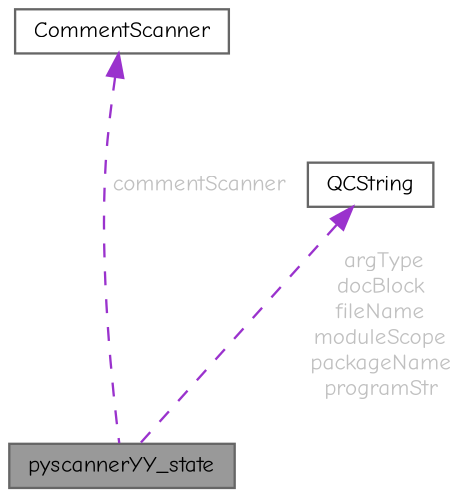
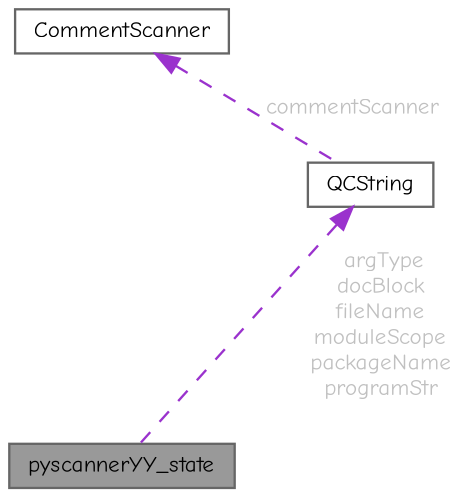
  digraph {
    fontname="Comic Neue"
    node [color=gray40 fillcolor=white fontname="Comic Neue" fontsize=10 shape=box style=filled]
    edge [color=darkorchid3 dir=back fontcolor=grey fontname="Comic Neue" fontsize=10 labelfontname=Helvetica labelfontsize=10 style=dashed]
    n1 [fillcolor=grey60 fontcolor=black height=0.2 label=pyscannerYY_state width=0.4]
    n2 [height=0.2 label=CommentScanner width=0.4]
    n3 [height=0.2 label=QCString width=0.4]
-   n2 -> n1 [label=" commentScanner"]
+   n2 -> n3 [label=" commentScanner"]
    n3 -> n1 [label=" argType\ndocBlock\nfileName\nmoduleScope\npackageName\nprogramStr"]
  }
